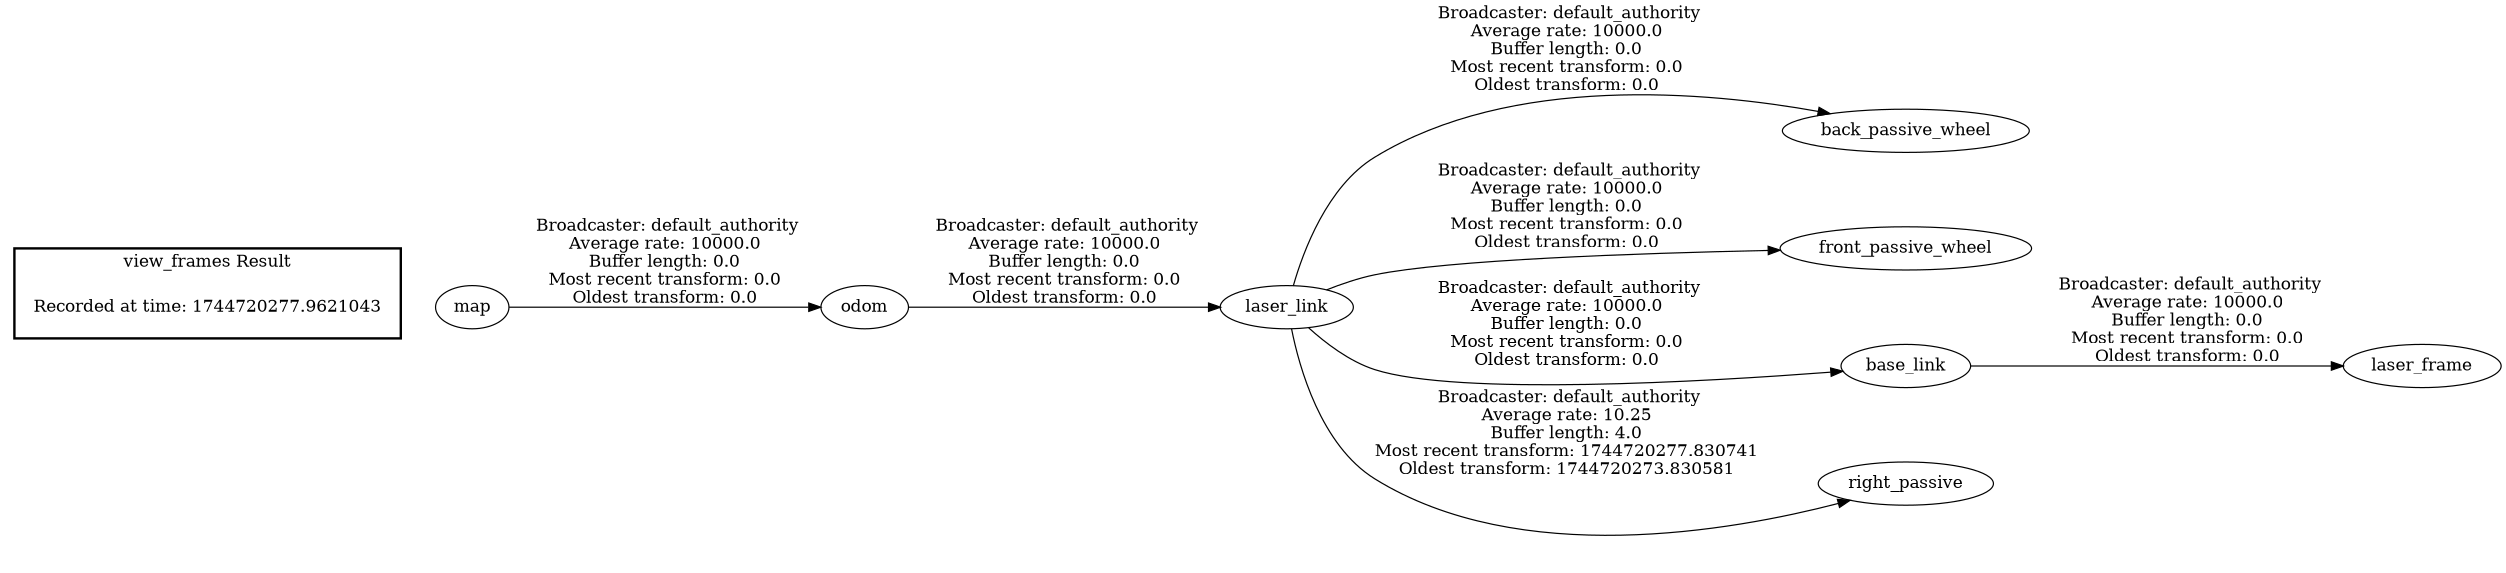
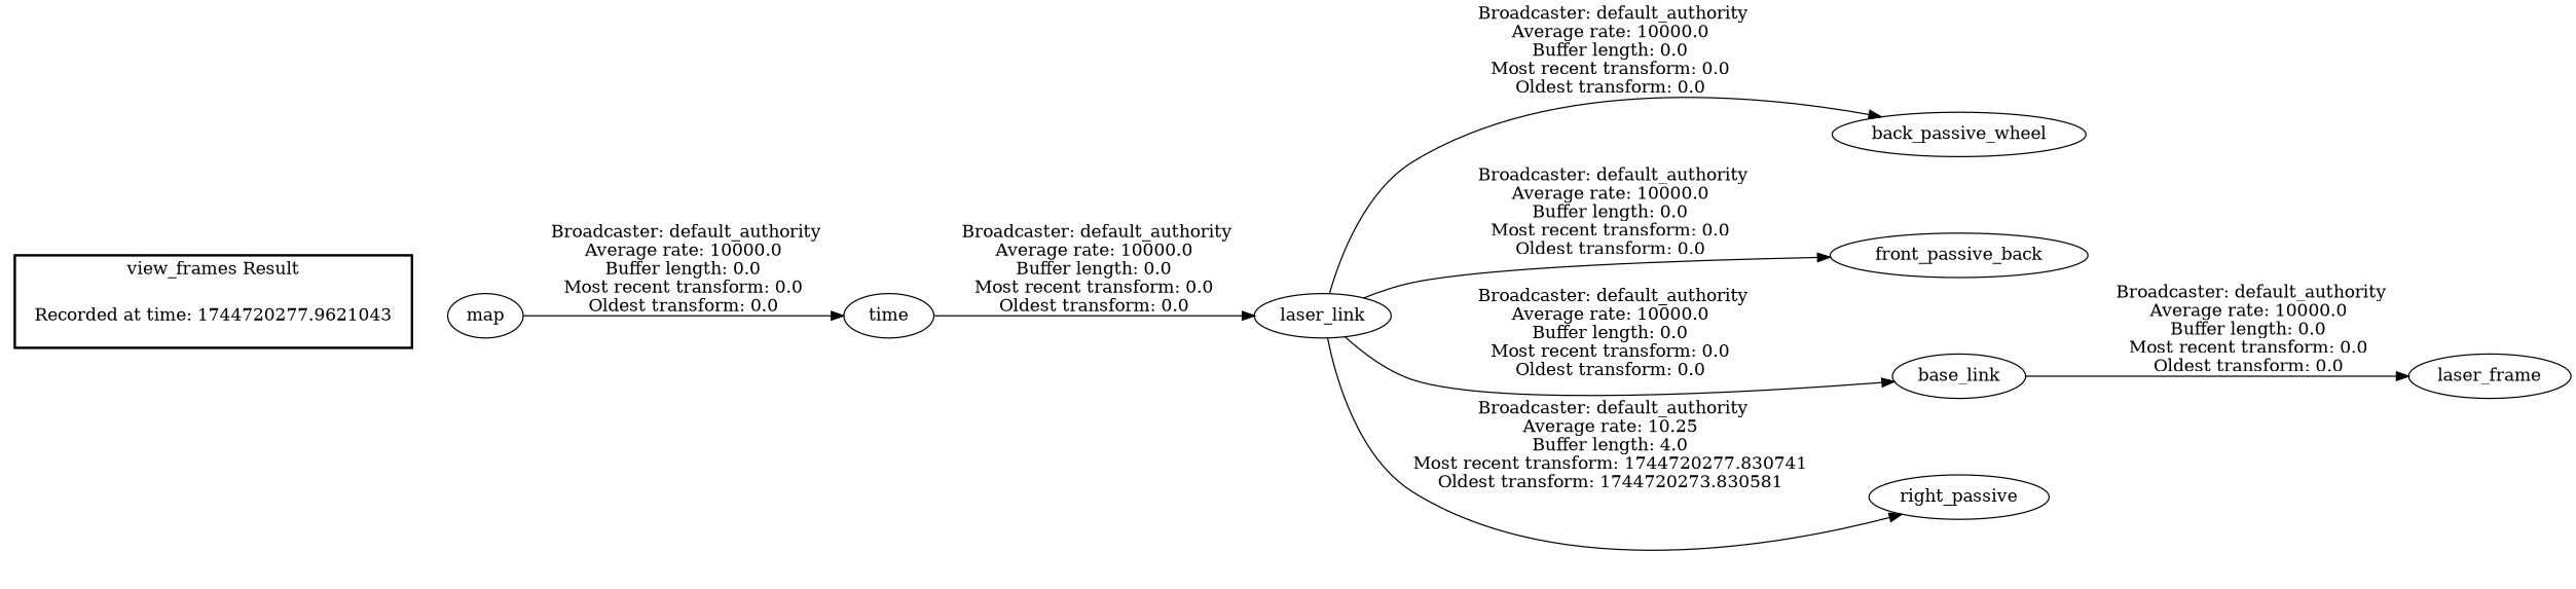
  digraph {
    rankdir=LR
    "Recorded at time: 1744720277.9621043" [shape=plaintext]
    map
    n3 [label=laser_link]
    back_passive_wheel
-   front_passive_wheel
+   front_passive_wheel [label=front_passive_back]
    base_link
    n7 [label=right_passive]
    laser_frame
-   odom
+   odom [label=time]
    subgraph cluster_1 {
      color=black
      label="view_frames Result"
      style=bold
      "Recorded at time: 1744720277.9621043"
    }
    "Recorded at time: 1744720277.9621043" -> map [style=invis]
    map -> odom [label=" Broadcaster: default_authority\nAverage rate: 10000.0\nBuffer length: 0.0\nMost recent transform: 0.0\nOldest transform: 0.0\n"]
    n3 -> back_passive_wheel [label=" Broadcaster: default_authority\nAverage rate: 10000.0\nBuffer length: 0.0\nMost recent transform: 0.0\nOldest transform: 0.0\n"]
    n3 -> front_passive_wheel [label=" Broadcaster: default_authority\nAverage rate: 10000.0\nBuffer length: 0.0\nMost recent transform: 0.0\nOldest transform: 0.0\n"]
    n3 -> base_link [label=" Broadcaster: default_authority\nAverage rate: 10000.0\nBuffer length: 0.0\nMost recent transform: 0.0\nOldest transform: 0.0\n"]
    n3 -> n7 [label=" Broadcaster: default_authority\nAverage rate: 10.25\nBuffer length: 4.0\nMost recent transform: 1744720277.830741\nOldest transform: 1744720273.830581\n"]
    base_link -> laser_frame [label=" Broadcaster: default_authority\nAverage rate: 10000.0\nBuffer length: 0.0\nMost recent transform: 0.0\nOldest transform: 0.0\n"]
    odom -> n3 [label=" Broadcaster: default_authority\nAverage rate: 10000.0\nBuffer length: 0.0\nMost recent transform: 0.0\nOldest transform: 0.0\n"]
  }
